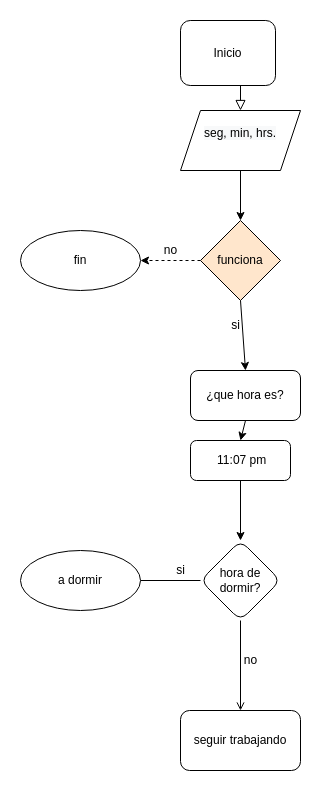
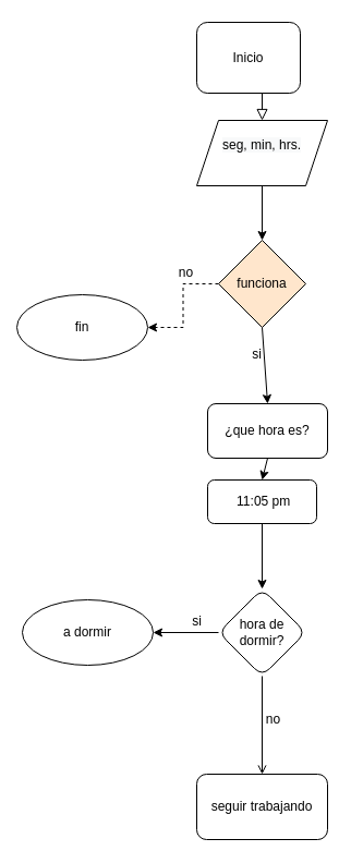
  <mxCell id="0" />
  <mxCell id="1" parent="0" />
  <mxCell id="2" value="" style="rounded=0;html=1;jettySize=auto;orthogonalLoop=1;fontSize=11;endArrow=block;endFill=0;endSize=8;strokeWidth=1;shadow=0;labelBackgroundColor=none;edgeStyle=orthogonalEdgeStyle;entryX=0.5;entryY=0;entryDx=0;entryDy=0;exitX=0.5;exitY=1;exitDx=0;exitDy=0;" parent="1" source="3" target="10" edge="1"><mxGeometry relative="1" as="geometry"><mxPoint x="240" y="50" as="sourcePoint" /><mxPoint x="240" y="110" as="targetPoint" /></mxGeometry></mxCell>
  <mxCell id="3" value="Inicio" style="rounded=1;whiteSpace=wrap;html=1;fontSize=12;glass=0;strokeWidth=1;shadow=0;" parent="1" vertex="1"><mxGeometry x="180" y="20" width="95" height="65" as="geometry" /></mxCell>
  <mxCell id="4" value="" style="edgeStyle=orthogonalEdgeStyle;rounded=0;orthogonalLoop=1;jettySize=auto;html=1;dashed=1;" edge="1" parent="1" source="5" target="21"><mxGeometry relative="1" as="geometry" /></mxCell>
  <mxCell id="5" value="funciona" style="rhombus;whiteSpace=wrap;html=1;fillColor=#ffe6cc;" vertex="1" parent="1"><mxGeometry x="200" y="220" width="80" height="80" as="geometry" /></mxCell>
  <mxCell id="6" value="" style="endArrow=classic;html=1;rounded=0;exitX=0.5;exitY=1;exitDx=0;exitDy=0;entryX=0.5;entryY=0;entryDx=0;entryDy=0;" edge="1" parent="1" target="5"><mxGeometry width="50" height="50" relative="1" as="geometry"><mxPoint x="240" y="170" as="sourcePoint" /><mxPoint x="470" y="210" as="targetPoint" /></mxGeometry></mxCell>
  <mxCell id="7" value="" style="endArrow=classic;html=1;rounded=0;exitX=0.5;exitY=1;exitDx=0;exitDy=0;entryX=0.5;entryY=0;entryDx=0;entryDy=0;" edge="1" parent="1" source="5" target="9"><mxGeometry width="50" height="50" relative="1" as="geometry"><mxPoint x="250" y="180" as="sourcePoint" /><mxPoint x="240" y="350" as="targetPoint" /></mxGeometry></mxCell>
  <mxCell id="8" value="si" style="text;html=1;align=center;verticalAlign=middle;resizable=0;points=[];autosize=1;strokeColor=none;fillColor=none;" vertex="1" parent="1"><mxGeometry x="220" y="310" width="30" height="30" as="geometry" /></mxCell>
  <mxCell id="9" value="¿que hora es?" style="rounded=1;whiteSpace=wrap;html=1;" vertex="1" parent="1"><mxGeometry x="190" y="370" width="110" height="50" as="geometry" /></mxCell>
  <mxCell id="10" value="&#10;&lt;span style=&quot;color: rgb(0, 0, 0); font-family: Helvetica; font-size: 12px; font-style: normal; font-variant-ligatures: normal; font-variant-caps: normal; font-weight: 400; letter-spacing: normal; orphans: 2; text-align: center; text-indent: 0px; text-transform: none; widows: 2; word-spacing: 0px; -webkit-text-stroke-width: 0px; background-color: rgb(248, 249, 250); text-decoration-thickness: initial; text-decoration-style: initial; text-decoration-color: initial; float: none; display: inline !important;&quot;&gt;seg, min, hrs.&lt;/span&gt;&#10;&#10;" style="shape=parallelogram;perimeter=parallelogramPerimeter;whiteSpace=wrap;html=1;fixedSize=1;" vertex="1" parent="1"><mxGeometry x="180" y="110" width="120" height="60" as="geometry" /></mxCell>
  <mxCell id="11" value="" style="edgeStyle=orthogonalEdgeStyle;rounded=0;orthogonalLoop=1;jettySize=auto;html=1;" edge="1" parent="1" source="12" target="16"><mxGeometry relative="1" as="geometry" /></mxCell>
- <mxCell id="12" value="&amp;nbsp;11:07 pm" style="rounded=1;whiteSpace=wrap;html=1;" vertex="1" parent="1"><mxGeometry x="190" y="440" width="100" height="40" as="geometry" /></mxCell>
+ <mxCell id="12" value="&amp;nbsp;11:05 pm" style="rounded=1;whiteSpace=wrap;html=1;" vertex="1" parent="1"><mxGeometry x="190" y="440" width="100" height="40" as="geometry" /></mxCell>
  <mxCell id="13" value="" style="endArrow=classic;html=1;rounded=0;entryX=0.5;entryY=0;entryDx=0;entryDy=0;exitX=0.5;exitY=1;exitDx=0;exitDy=0;" edge="1" parent="1" source="9" target="12"><mxGeometry width="50" height="50" relative="1" as="geometry"><mxPoint x="235" y="400" as="sourcePoint" /><mxPoint x="235" y="450" as="targetPoint" /></mxGeometry></mxCell>
  <mxCell id="14" value="" style="edgeStyle=orthogonalEdgeStyle;rounded=0;orthogonalLoop=1;jettySize=auto;html=1;endArrow=open;" edge="1" parent="1" source="16" target="17"><mxGeometry relative="1" as="geometry" /></mxCell>
- <mxCell id="15" value="" style="edgeStyle=orthogonalEdgeStyle;rounded=0;orthogonalLoop=1;jettySize=auto;html=1;endArrow=none;" edge="1" parent="1" source="16" target="18"><mxGeometry relative="1" as="geometry" /></mxCell>
+ <mxCell id="15" value="" style="edgeStyle=orthogonalEdgeStyle;rounded=0;orthogonalLoop=1;jettySize=auto;html=1;" edge="1" parent="1" source="16" target="18"><mxGeometry relative="1" as="geometry" /></mxCell>
  <mxCell id="16" value="hora de dormir?" style="rhombus;whiteSpace=wrap;html=1;rounded=1;" vertex="1" parent="1"><mxGeometry x="200" y="540" width="80" height="80" as="geometry" /></mxCell>
  <mxCell id="17" value="seguir trabajando" style="whiteSpace=wrap;html=1;rounded=1;" vertex="1" parent="1"><mxGeometry x="180" y="710" width="120" height="60" as="geometry" /></mxCell>
  <mxCell id="18" value="a dormir" style="ellipse;whiteSpace=wrap;html=1;rounded=1;" vertex="1" parent="1"><mxGeometry x="20" y="550" width="120" height="60" as="geometry" /></mxCell>
  <mxCell id="19" value="si" style="text;html=1;align=center;verticalAlign=middle;resizable=0;points=[];autosize=1;strokeColor=none;fillColor=none;" vertex="1" parent="1"><mxGeometry x="165" y="555" width="30" height="30" as="geometry" /></mxCell>
  <mxCell id="20" value="no" style="text;html=1;align=center;verticalAlign=middle;resizable=0;points=[];autosize=1;strokeColor=none;fillColor=none;" vertex="1" parent="1"><mxGeometry x="230" y="645" width="40" height="30" as="geometry" /></mxCell>
- <mxCell id="21" value="fin" style="ellipse;whiteSpace=wrap;html=1;" vertex="1" parent="1"><mxGeometry x="20" y="230" width="120" height="60" as="geometry" /></mxCell>
+ <mxCell id="21" value="fin" style="ellipse;whiteSpace=wrap;html=1;" vertex="1" parent="1"><mxGeometry x="15" y="270" width="120" height="60" as="geometry" /></mxCell>
  <mxCell id="22" value="no" style="text;html=1;align=center;verticalAlign=middle;resizable=0;points=[];autosize=1;strokeColor=none;fillColor=none;" vertex="1" parent="1"><mxGeometry x="150" y="235" width="40" height="30" as="geometry" /></mxCell>
